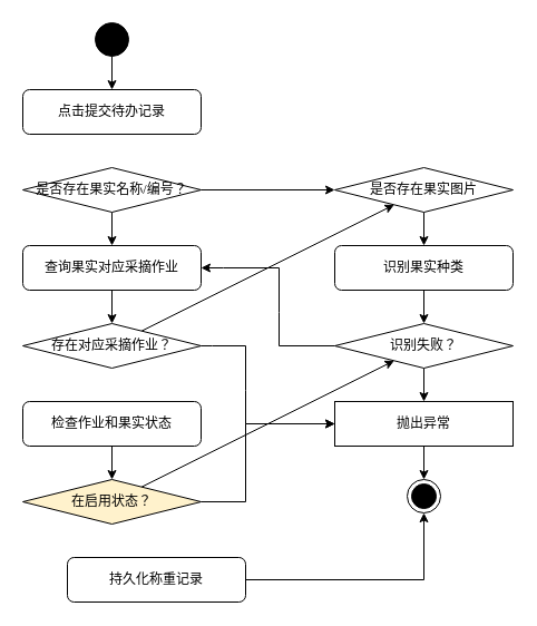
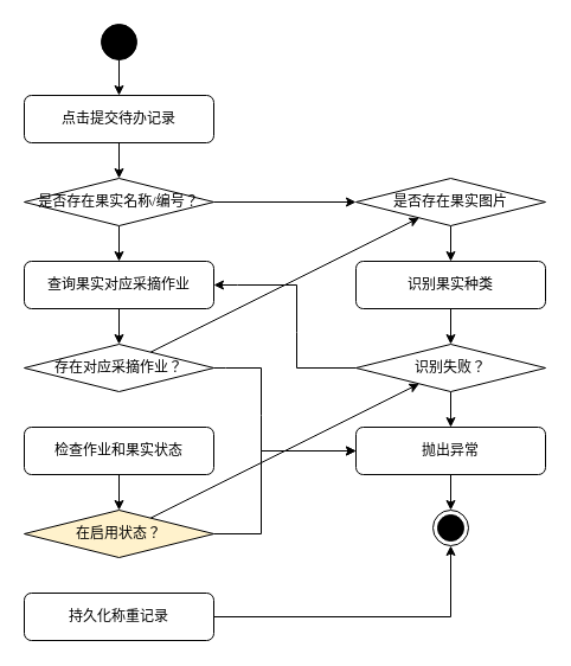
  <mxCell id="0" />
  <mxCell id="1" parent="0" />
+ <mxCell id="2" style="edgeStyle=none;html=1;entryX=0.5;entryY=0;entryDx=0;entryDy=0;" edge="1" parent="1" source="3" target="11"><mxGeometry relative="1" as="geometry" /></mxCell>
  <mxCell id="3" value="点击提交待办记录" style="rounded=1;whiteSpace=wrap;html=1;fontFamily=Songti SC;fontSize=12;" parent="1" vertex="1"><mxGeometry x="20" y="80" width="160" height="40" as="geometry" /></mxCell>
  <mxCell id="4" style="edgeStyle=none;html=1;entryX=0.5;entryY=0;entryDx=0;entryDy=0;" edge="1" parent="1" source="5" target="13"><mxGeometry relative="1" as="geometry" /></mxCell>
  <mxCell id="5" value="&lt;span style=&quot;color: rgb(0, 0, 0);&quot;&gt;是否存在果实图片&lt;/span&gt;" style="rhombus;whiteSpace=wrap;html=1;fontFamily=Songti SC;fontSize=12;" parent="1" vertex="1"><mxGeometry x="300" y="150" width="160" height="40" as="geometry" /></mxCell>
  <mxCell id="6" style="edgeStyle=none;html=1;entryX=0;entryY=0.5;entryDx=0;entryDy=0;exitX=1;exitY=0.5;exitDx=0;exitDy=0;rounded=0;curved=0;" edge="1" parent="1" source="8" target="17"><mxGeometry relative="1" as="geometry"><Array as="points"><mxPoint x="220" y="450" /><mxPoint x="220" y="380" /></Array></mxGeometry></mxCell>
  <mxCell id="7" value="" style="edgeStyle=none;html=1;" edge="1" parent="1" source="8" target="26"><mxGeometry relative="1" as="geometry" /></mxCell>
  <mxCell id="8" value="在启用状态？" style="rhombus;whiteSpace=wrap;html=1;fontFamily=Songti SC;fontSize=12;fillColor=#fff2cc;" parent="1" vertex="1"><mxGeometry x="20" y="430" width="160" height="40" as="geometry" /></mxCell>
  <mxCell id="9" value="" style="edgeStyle=none;html=1;" edge="1" parent="1" source="11" target="5"><mxGeometry relative="1" as="geometry" /></mxCell>
  <mxCell id="10" value="" style="edgeStyle=none;html=1;" edge="1" parent="1" source="11" target="30"><mxGeometry relative="1" as="geometry" /></mxCell>
  <mxCell id="11" value="是否存在果实名称/编号？" style="rhombus;whiteSpace=wrap;html=1;fontFamily=Songti SC;fontSize=12;" parent="1" vertex="1"><mxGeometry x="20" y="150" width="160" height="40" as="geometry" /></mxCell>
  <mxCell id="12" value="" style="edgeStyle=none;html=1;" edge="1" parent="1" source="13" target="26"><mxGeometry relative="1" as="geometry" /></mxCell>
  <mxCell id="13" value="识别果实种类" style="rounded=1;whiteSpace=wrap;html=1;fontFamily=Songti SC;fontSize=12;" parent="1" vertex="1"><mxGeometry x="300" y="220" width="160" height="40" as="geometry" /></mxCell>
  <mxCell id="14" style="edgeStyle=none;html=1;entryX=0.5;entryY=1;entryDx=0;entryDy=0;rounded=0;curved=0;" edge="1" parent="1" source="15" target="19"><mxGeometry relative="1" as="geometry"><Array as="points"><mxPoint x="380" y="520" /></Array></mxGeometry></mxCell>
- <mxCell id="15" value="持久化称重记录" style="rounded=1;whiteSpace=wrap;html=1;fontFamily=Songti SC;fontSize=12;" parent="1" vertex="1"><mxGeometry x="60" y="500" width="160" height="40" as="geometry" /></mxCell>
+ <mxCell id="15" value="持久化称重记录" style="rounded=1;whiteSpace=wrap;html=1;fontFamily=Songti SC;fontSize=12;" parent="1" vertex="1"><mxGeometry x="20" y="500" width="160" height="40" as="geometry" /></mxCell>
  <mxCell id="16" value="" style="edgeStyle=none;html=1;" edge="1" parent="1" source="17" target="19"><mxGeometry relative="1" as="geometry" /></mxCell>
- <mxCell id="17" value="抛出异常" style="whiteSpace=wrap;html=1;fontFamily=Songti SC;fontSize=12;rounded=0;" parent="1" vertex="1"><mxGeometry x="300" y="360" width="160" height="40" as="geometry" /></mxCell>
+ <mxCell id="17" value="抛出异常" style="rounded=1;whiteSpace=wrap;html=1;fontFamily=Songti SC;fontSize=12;" parent="1" vertex="1"><mxGeometry x="300" y="360" width="160" height="40" as="geometry" /></mxCell>
  <mxCell id="18" value="" style="ellipse;fillColor=strokeColor;html=1;fontFamily=Songti SC;fontSize=12;" parent="1" vertex="1"><mxGeometry x="85" y="20" width="30" height="30" as="geometry" /></mxCell>
  <mxCell id="19" value="" style="ellipse;html=1;shape=endState;fillColor=strokeColor;fontFamily=Songti SC;fontSize=12;" parent="1" vertex="1"><mxGeometry x="365" y="430" width="30" height="30" as="geometry" /></mxCell>
  <mxCell id="20" style="edgeStyle=none;html=1;entryX=0.5;entryY=0;entryDx=0;entryDy=0;" edge="1" parent="1" target="3"><mxGeometry relative="1" as="geometry"><mxPoint x="100" y="50" as="sourcePoint" /></mxGeometry></mxCell>
  <mxCell id="21" value="" style="edgeStyle=none;html=1;" edge="1" parent="1" source="23" target="5"><mxGeometry relative="1" as="geometry" /></mxCell>
  <mxCell id="22" style="edgeStyle=none;html=1;entryX=0;entryY=0.5;entryDx=0;entryDy=0;rounded=0;curved=0;" edge="1" parent="1" source="23" target="17"><mxGeometry relative="1" as="geometry"><Array as="points"><mxPoint x="190" y="310" /><mxPoint x="220" y="310" /><mxPoint x="220" y="350" /><mxPoint x="220" y="380" /></Array></mxGeometry></mxCell>
  <mxCell id="23" value="存在对应采摘作业？" style="rhombus;whiteSpace=wrap;html=1;fontFamily=Songti SC;fontSize=12;" vertex="1" parent="1"><mxGeometry x="20" y="290" width="160" height="40" as="geometry" /></mxCell>
  <mxCell id="24" style="edgeStyle=none;html=1;entryX=1;entryY=0.5;entryDx=0;entryDy=0;exitX=0;exitY=0.5;exitDx=0;exitDy=0;rounded=0;curved=0;" edge="1" parent="1" source="26" target="30"><mxGeometry relative="1" as="geometry"><Array as="points"><mxPoint x="250" y="310" /><mxPoint x="250" y="280" /><mxPoint x="250" y="240" /><mxPoint x="200" y="240" /></Array></mxGeometry></mxCell>
  <mxCell id="25" style="edgeStyle=none;html=1;entryX=0.5;entryY=0;entryDx=0;entryDy=0;" edge="1" parent="1" source="26" target="17"><mxGeometry relative="1" as="geometry" /></mxCell>
  <mxCell id="26" value="识别失败？" style="rhombus;whiteSpace=wrap;html=1;fontFamily=Songti SC;fontSize=12;" vertex="1" parent="1"><mxGeometry x="300" y="290" width="160" height="40" as="geometry" /></mxCell>
  <mxCell id="27" value="" style="edgeStyle=none;html=1;" edge="1" parent="1" source="28" target="8"><mxGeometry relative="1" as="geometry" /></mxCell>
  <mxCell id="28" value="检查作业和果实状态" style="rounded=1;whiteSpace=wrap;html=1;fontFamily=Songti SC;fontSize=12;" vertex="1" parent="1"><mxGeometry x="20" y="360" width="160" height="40" as="geometry" /></mxCell>
  <mxCell id="29" value="" style="edgeStyle=none;html=1;" edge="1" parent="1" source="30" target="23"><mxGeometry relative="1" as="geometry" /></mxCell>
  <mxCell id="30" value="查询果实对应采摘作业" style="rounded=1;whiteSpace=wrap;html=1;fontFamily=Songti SC;fontSize=12;" vertex="1" parent="1"><mxGeometry x="20" y="220" width="160" height="40" as="geometry" /></mxCell>
